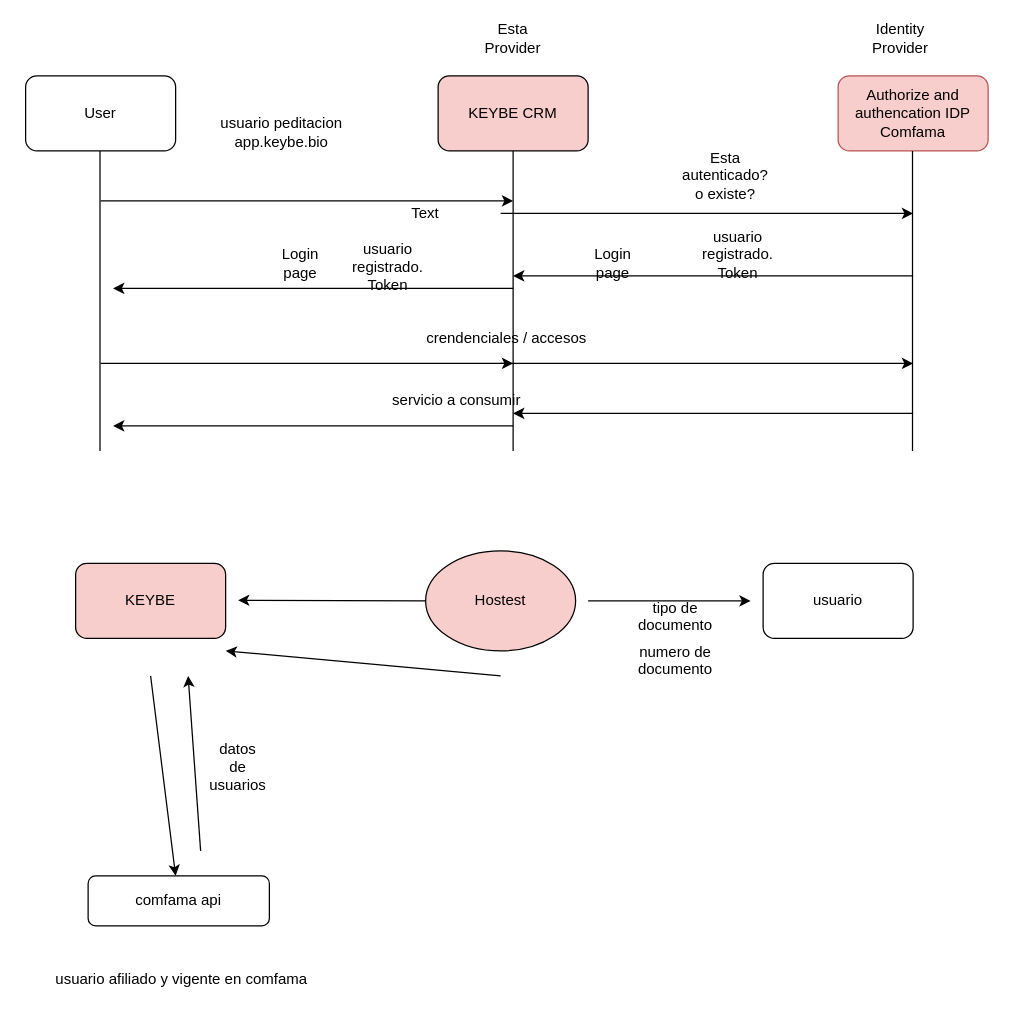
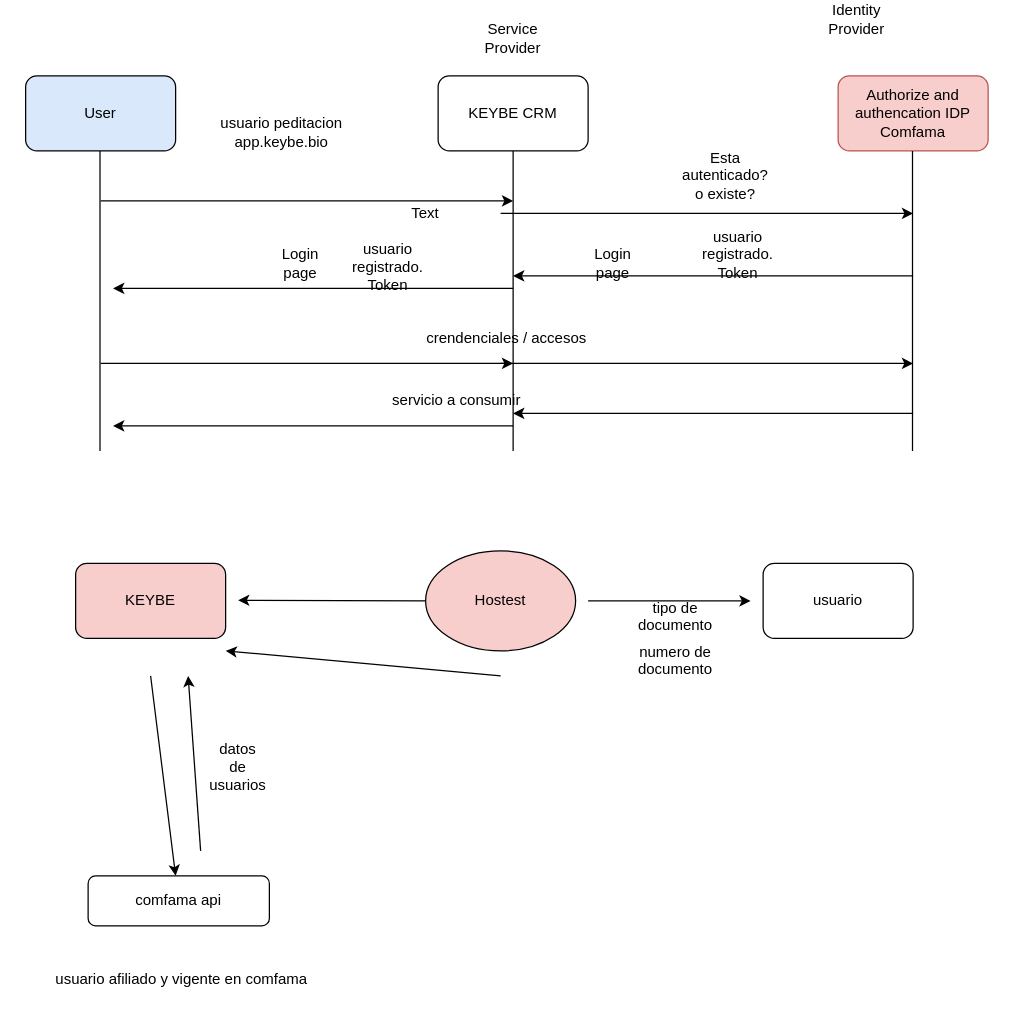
  <mxCell id="0" />
  <mxCell id="1" parent="0" />
- <mxCell id="2" value="User" style="rounded=1;whiteSpace=wrap;html=1;" vertex="1" parent="1"><mxGeometry x="20" y="60" width="120" height="60" as="geometry" /></mxCell>
- <mxCell id="3" value="KEYBE CRM" style="rounded=1;whiteSpace=wrap;html=1;fillColor=#f8cecc;" vertex="1" parent="1"><mxGeometry x="350" y="60" width="120" height="60" as="geometry" /></mxCell>
+ <mxCell id="2" value="User" style="rounded=1;whiteSpace=wrap;html=1;fillColor=#dae8fc;" vertex="1" parent="1"><mxGeometry x="20" y="60" width="120" height="60" as="geometry" /></mxCell>
+ <mxCell id="3" value="KEYBE CRM" style="rounded=1;whiteSpace=wrap;html=1;" vertex="1" parent="1"><mxGeometry x="350" y="60" width="120" height="60" as="geometry" /></mxCell>
  <mxCell id="4" value="Authorize and authencation IDP Comfama" style="rounded=1;whiteSpace=wrap;html=1;fillColor=#f8cecc;strokeColor=#b85450;" vertex="1" parent="1"><mxGeometry x="670" y="60" width="120" height="60" as="geometry" /></mxCell>
  <mxCell id="5" value="" style="endArrow=none;html=1;" edge="1" parent="1"><mxGeometry width="50" height="50" relative="1" as="geometry"><mxPoint x="79.5" y="360" as="sourcePoint" /><mxPoint x="79.5" y="120" as="targetPoint" /><Array as="points"><mxPoint x="79.5" y="260" /></Array></mxGeometry></mxCell>
  <mxCell id="6" value="" style="endArrow=none;html=1;" edge="1" parent="1"><mxGeometry width="50" height="50" relative="1" as="geometry"><mxPoint x="410" y="360" as="sourcePoint" /><mxPoint x="410" y="120" as="targetPoint" /><Array as="points"><mxPoint x="410" y="260" /></Array></mxGeometry></mxCell>
  <mxCell id="7" value="" style="endArrow=none;html=1;" edge="1" parent="1"><mxGeometry width="50" height="50" relative="1" as="geometry"><mxPoint x="729.5" y="360" as="sourcePoint" /><mxPoint x="729.5" y="120" as="targetPoint" /><Array as="points"><mxPoint x="729.5" y="260" /></Array></mxGeometry></mxCell>
- <mxCell id="8" value="Esta Provider" style="text;html=1;strokeColor=none;fillColor=none;align=center;verticalAlign=middle;whiteSpace=wrap;rounded=0;" vertex="1" parent="1"><mxGeometry x="390" y="20" width="40" height="20" as="geometry" /></mxCell>
- <mxCell id="9" value="Identity Provider" style="text;html=1;strokeColor=none;fillColor=none;align=center;verticalAlign=middle;whiteSpace=wrap;rounded=0;" vertex="1" parent="1"><mxGeometry x="700" y="20" width="40" height="20" as="geometry" /></mxCell>
+ <mxCell id="8" value="Service Provider" style="text;html=1;strokeColor=none;fillColor=none;align=center;verticalAlign=middle;whiteSpace=wrap;rounded=0;" vertex="1" parent="1"><mxGeometry x="390" y="20" width="40" height="20" as="geometry" /></mxCell>
+ <mxCell id="9" value="Identity Provider" style="text;html=1;strokeColor=none;fillColor=none;align=center;verticalAlign=middle;whiteSpace=wrap;rounded=0;" vertex="1" parent="1"><mxGeometry x="665" y="5" width="40" height="20" as="geometry" /></mxCell>
  <mxCell id="10" value="" style="endArrow=classic;html=1;" edge="1" parent="1"><mxGeometry width="50" height="50" relative="1" as="geometry"><mxPoint x="80" y="160" as="sourcePoint" /><mxPoint x="410" y="160" as="targetPoint" /><Array as="points"><mxPoint x="170" y="160" /></Array></mxGeometry></mxCell>
  <mxCell id="11" value="" style="endArrow=classic;html=1;" edge="1" parent="1"><mxGeometry width="50" height="50" relative="1" as="geometry"><mxPoint x="400" y="170" as="sourcePoint" /><mxPoint x="730" y="170" as="targetPoint" /><Array as="points"><mxPoint x="490" y="170" /></Array></mxGeometry></mxCell>
  <mxCell id="12" value="" style="endArrow=classic;html=1;" edge="1" parent="1"><mxGeometry width="50" height="50" relative="1" as="geometry"><mxPoint x="730" y="220" as="sourcePoint" /><mxPoint x="410" y="220" as="targetPoint" /><Array as="points"><mxPoint x="500" y="220" /></Array></mxGeometry></mxCell>
  <mxCell id="13" value="" style="endArrow=classic;html=1;" edge="1" parent="1"><mxGeometry width="50" height="50" relative="1" as="geometry"><mxPoint x="410" y="230" as="sourcePoint" /><mxPoint x="90" y="230" as="targetPoint" /><Array as="points"><mxPoint x="180" y="230" /></Array></mxGeometry></mxCell>
  <mxCell id="14" value="" style="endArrow=classic;html=1;" edge="1" parent="1"><mxGeometry width="50" height="50" relative="1" as="geometry"><mxPoint x="80" y="290" as="sourcePoint" /><mxPoint x="410" y="290" as="targetPoint" /><Array as="points"><mxPoint x="170" y="290" /></Array></mxGeometry></mxCell>
  <mxCell id="15" value="" style="endArrow=classic;html=1;" edge="1" parent="1"><mxGeometry width="50" height="50" relative="1" as="geometry"><mxPoint x="400" y="290" as="sourcePoint" /><mxPoint x="730" y="290" as="targetPoint" /><Array as="points"><mxPoint x="490" y="290" /></Array></mxGeometry></mxCell>
  <mxCell id="16" value="" style="endArrow=classic;html=1;" edge="1" parent="1"><mxGeometry width="50" height="50" relative="1" as="geometry"><mxPoint x="730" y="330" as="sourcePoint" /><mxPoint x="410" y="330" as="targetPoint" /><Array as="points"><mxPoint x="500" y="330" /></Array></mxGeometry></mxCell>
  <mxCell id="17" value="" style="endArrow=classic;html=1;" edge="1" parent="1"><mxGeometry width="50" height="50" relative="1" as="geometry"><mxPoint x="410" y="340" as="sourcePoint" /><mxPoint x="90" y="340" as="targetPoint" /><Array as="points"><mxPoint x="180" y="340" /></Array></mxGeometry></mxCell>
  <mxCell id="18" value="&lt;div&gt;usuario peditacion&lt;/div&gt;&lt;div&gt;app.keybe.bio&lt;br&gt;&lt;/div&gt;" style="text;html=1;strokeColor=none;fillColor=none;align=center;verticalAlign=middle;whiteSpace=wrap;rounded=0;" vertex="1" parent="1"><mxGeometry x="155" y="95" width="140" height="20" as="geometry" /></mxCell>
  <mxCell id="19" value="Esta autenticado? o existe? " style="text;html=1;strokeColor=none;fillColor=none;align=center;verticalAlign=middle;whiteSpace=wrap;rounded=0;" vertex="1" parent="1"><mxGeometry x="560" y="130" width="40" height="20" as="geometry" /></mxCell>
  <mxCell id="20" value="Login page " style="text;html=1;strokeColor=none;fillColor=none;align=center;verticalAlign=middle;whiteSpace=wrap;rounded=0;" vertex="1" parent="1"><mxGeometry x="470" y="200" width="40" height="20" as="geometry" /></mxCell>
  <mxCell id="21" value="Login page " style="text;html=1;strokeColor=none;fillColor=none;align=center;verticalAlign=middle;whiteSpace=wrap;rounded=0;" vertex="1" parent="1"><mxGeometry x="220" y="200" width="40" height="20" as="geometry" /></mxCell>
  <mxCell id="22" value="&lt;div&gt;usuario registrado.&lt;/div&gt;&lt;div&gt;Token&lt;/div&gt;&lt;div&gt;&lt;br&gt;&lt;/div&gt;" style="text;html=1;strokeColor=none;fillColor=none;align=center;verticalAlign=middle;whiteSpace=wrap;rounded=0;" vertex="1" parent="1"><mxGeometry x="570" y="200" width="40" height="20" as="geometry" /></mxCell>
  <mxCell id="23" value="&lt;div&gt;usuario registrado.&lt;/div&gt;&lt;div&gt;Token&lt;/div&gt;&lt;div&gt;&lt;br&gt;&lt;/div&gt;" style="text;html=1;strokeColor=none;fillColor=none;align=center;verticalAlign=middle;whiteSpace=wrap;rounded=0;" vertex="1" parent="1"><mxGeometry x="290" y="210" width="40" height="20" as="geometry" /></mxCell>
  <mxCell id="24" value="crendenciales / accesos" style="text;html=1;strokeColor=none;fillColor=none;align=center;verticalAlign=middle;whiteSpace=wrap;rounded=0;" vertex="1" parent="1"><mxGeometry x="250" y="260" width="310" height="20" as="geometry" /></mxCell>
  <mxCell id="25" value="servicio a consumir" style="text;html=1;strokeColor=none;fillColor=none;align=center;verticalAlign=middle;whiteSpace=wrap;rounded=0;" vertex="1" parent="1"><mxGeometry x="200" y="310" width="330" height="20" as="geometry" /></mxCell>
  <mxCell id="26" value="KEYBE" style="rounded=1;whiteSpace=wrap;html=1;fillColor=#f8cecc;" vertex="1" parent="1"><mxGeometry x="60" y="450" width="120" height="60" as="geometry" /></mxCell>
  <mxCell id="27" value="Hostest" style="ellipse;whiteSpace=wrap;html=1;fillColor=#f8cecc;" vertex="1" parent="1"><mxGeometry x="340" y="440" width="120" height="80" as="geometry" /></mxCell>
  <mxCell id="28" value="" style="endArrow=classic;html=1;exitX=0;exitY=0.5;exitDx=0;exitDy=0;" edge="1" parent="1" source="27"><mxGeometry width="50" height="50" relative="1" as="geometry"><mxPoint x="290" y="479.5" as="sourcePoint" /><mxPoint x="190" y="479.5" as="targetPoint" /></mxGeometry></mxCell>
  <mxCell id="29" value="usuario" style="rounded=1;whiteSpace=wrap;html=1;" vertex="1" parent="1"><mxGeometry x="610" y="450" width="120" height="60" as="geometry" /></mxCell>
  <mxCell id="30" value="" style="endArrow=classic;html=1;" edge="1" parent="1"><mxGeometry width="50" height="50" relative="1" as="geometry"><mxPoint x="470" y="480" as="sourcePoint" /><mxPoint x="600" y="480" as="targetPoint" /><Array as="points"><mxPoint x="600" y="480" /></Array></mxGeometry></mxCell>
  <mxCell id="31" value="&lt;div&gt;tipo de documento&lt;/div&gt;&lt;div&gt;&lt;br&gt;&lt;/div&gt;" style="text;html=1;strokeColor=none;fillColor=none;align=center;verticalAlign=middle;whiteSpace=wrap;rounded=0;" vertex="1" parent="1"><mxGeometry x="520" y="490" width="40" height="20" as="geometry" /></mxCell>
  <mxCell id="32" value="&lt;div&gt;numero de documento&lt;/div&gt;&lt;div&gt;&lt;br&gt;&lt;/div&gt;" style="text;html=1;strokeColor=none;fillColor=none;align=center;verticalAlign=middle;whiteSpace=wrap;rounded=0;" vertex="1" parent="1"><mxGeometry x="520" y="500" width="40" height="70" as="geometry" /></mxCell>
  <mxCell id="33" value="" style="endArrow=classic;html=1;" edge="1" parent="1"><mxGeometry width="50" height="50" relative="1" as="geometry"><mxPoint x="400" y="540" as="sourcePoint" /><mxPoint x="180" y="520" as="targetPoint" /></mxGeometry></mxCell>
  <mxCell id="34" value="" style="endArrow=classic;html=1;" edge="1" parent="1" target="35"><mxGeometry width="50" height="50" relative="1" as="geometry"><mxPoint x="120" y="540" as="sourcePoint" /><mxPoint x="110" y="650" as="targetPoint" /></mxGeometry></mxCell>
  <mxCell id="35" value="comfama api" style="rounded=1;whiteSpace=wrap;html=1;" vertex="1" parent="1"><mxGeometry x="70" y="700" width="145" height="40" as="geometry" /></mxCell>
  <mxCell id="36" value="" style="endArrow=classic;html=1;" edge="1" parent="1"><mxGeometry width="50" height="50" relative="1" as="geometry"><mxPoint x="160" y="680" as="sourcePoint" /><mxPoint x="150" y="540" as="targetPoint" /></mxGeometry></mxCell>
  <mxCell id="37" value="&lt;div&gt;datos de usuarios&lt;/div&gt;&lt;div&gt;&lt;br&gt;&lt;/div&gt;" style="text;html=1;strokeColor=none;fillColor=none;align=center;verticalAlign=middle;whiteSpace=wrap;rounded=0;" vertex="1" parent="1"><mxGeometry x="170" y="610" width="40" height="20" as="geometry" /></mxCell>
  <mxCell id="38" value="&lt;div&gt;usuario afiliado y vigente en comfama&lt;/div&gt;&lt;div&gt;&lt;br&gt;&lt;/div&gt;" style="text;html=1;strokeColor=none;fillColor=none;align=center;verticalAlign=middle;whiteSpace=wrap;rounded=0;" vertex="1" parent="1"><mxGeometry x="20" y="780" width="250" height="20" as="geometry" /></mxCell>
  <mxCell id="39" value="Text" style="text;html=1;strokeColor=none;fillColor=none;align=center;verticalAlign=middle;whiteSpace=wrap;rounded=0;" vertex="1" parent="1"><mxGeometry x="320" y="160" width="40" height="20" as="geometry" /></mxCell>
